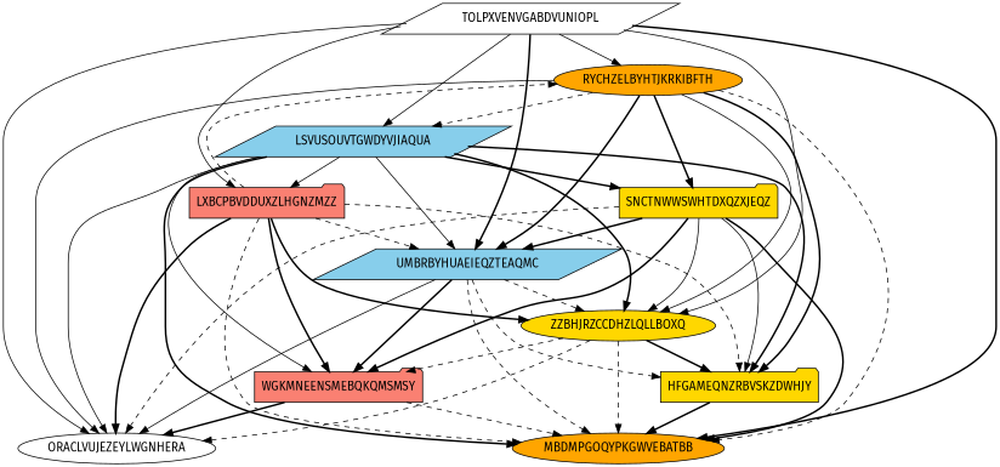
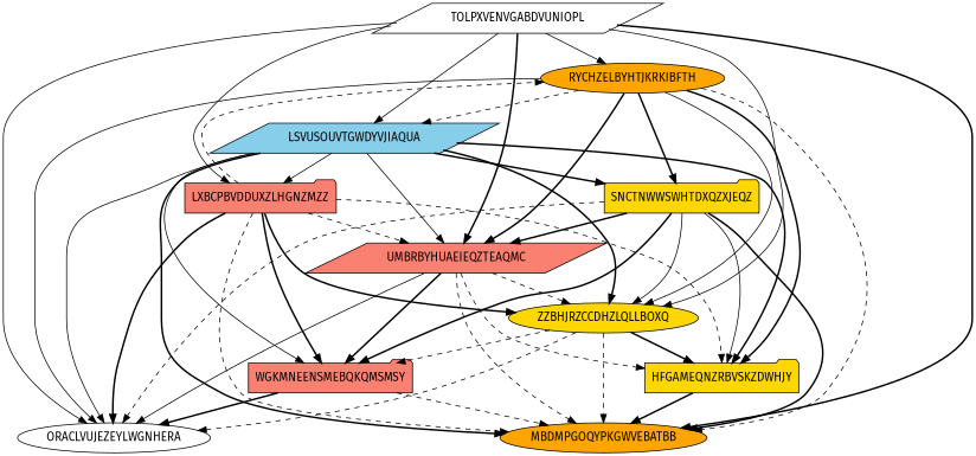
  digraph {
    fontname="Fira Sans"
    node [Weight=20 fillcolor=gold fontname="Fira Sans" shape=ellipse style=filled]
    edge [Weight=10 fontname="Fira Sans" style=bold]
    TOLPXVENVGABDVUNIOPL [Weight=10 fillcolor=white shape=parallelogram]
    RYCHZELBYHTJKRKIBFTH [Weight=12 fillcolor=orange]
    LSVUSOUVTGWDYVJIAQUA [Weight=16 fillcolor=skyblue shape=parallelogram]
    LXBCPBVDDUXZLHGNZMZZ [Weight=19 fillcolor=salmon shape=folder]
-   UMBRBYHUAEIEQZTEAQMC [Weight=18 fillcolor=skyblue shape=parallelogram]
+   UMBRBYHUAEIEQZTEAQMC [Weight=18 fillcolor=salmon shape=parallelogram]
    ZZBHJRZCCDHZLQLLBOXQ
    ORACLVUJEZEYLWGNHERA [Weight=13 fillcolor=white]
    MBDMPGOQYPKGWVEBATBB [fillcolor=orange]
    SNCTNWWSWHTDXQZXJEQZ [Weight=11 shape=folder]
    HFGAMEQNZRBVSKZDWHJY [shape=folder]
    WGKMNEENSMEBQKQMSMSY [Weight=14 fillcolor=salmon shape=folder]
    TOLPXVENVGABDVUNIOPL -> RYCHZELBYHTJKRKIBFTH [Weight=17 style=solid]
    TOLPXVENVGABDVUNIOPL -> LSVUSOUVTGWDYVJIAQUA [Weight=11 style=solid]
    TOLPXVENVGABDVUNIOPL -> LXBCPBVDDUXZLHGNZMZZ [style=solid]
    TOLPXVENVGABDVUNIOPL -> UMBRBYHUAEIEQZTEAQMC [Weight=20]
    TOLPXVENVGABDVUNIOPL -> ZZBHJRZCCDHZLQLLBOXQ [Weight=11 style=solid]
    TOLPXVENVGABDVUNIOPL -> ORACLVUJEZEYLWGNHERA [Weight=20 style=solid]
    TOLPXVENVGABDVUNIOPL -> MBDMPGOQYPKGWVEBATBB [Weight=15]
    RYCHZELBYHTJKRKIBFTH -> LSVUSOUVTGWDYVJIAQUA [Weight=16 style=dashed]
    RYCHZELBYHTJKRKIBFTH -> UMBRBYHUAEIEQZTEAQMC [Weight=17]
    RYCHZELBYHTJKRKIBFTH -> ZZBHJRZCCDHZLQLLBOXQ [Weight=14 style=solid]
    RYCHZELBYHTJKRKIBFTH -> ORACLVUJEZEYLWGNHERA [style=solid]
    RYCHZELBYHTJKRKIBFTH -> MBDMPGOQYPKGWVEBATBB [style=dashed]
    RYCHZELBYHTJKRKIBFTH -> SNCTNWWSWHTDXQZXJEQZ [Weight=19]
    RYCHZELBYHTJKRKIBFTH -> HFGAMEQNZRBVSKZDWHJY [Weight=16]
    LSVUSOUVTGWDYVJIAQUA -> LXBCPBVDDUXZLHGNZMZZ [Weight=17 style=solid]
    LSVUSOUVTGWDYVJIAQUA -> UMBRBYHUAEIEQZTEAQMC [style=solid]
    LSVUSOUVTGWDYVJIAQUA -> ZZBHJRZCCDHZLQLLBOXQ [Weight=19]
    LSVUSOUVTGWDYVJIAQUA -> ORACLVUJEZEYLWGNHERA [Weight=16 style=solid]
    LSVUSOUVTGWDYVJIAQUA -> MBDMPGOQYPKGWVEBATBB [Weight=13]
    LSVUSOUVTGWDYVJIAQUA -> SNCTNWWSWHTDXQZXJEQZ [Weight=18]
    LSVUSOUVTGWDYVJIAQUA -> HFGAMEQNZRBVSKZDWHJY [Weight=14]
    LSVUSOUVTGWDYVJIAQUA -> WGKMNEENSMEBQKQMSMSY [style=solid]
    LXBCPBVDDUXZLHGNZMZZ -> RYCHZELBYHTJKRKIBFTH [Weight=19 style=dashed]
    LXBCPBVDDUXZLHGNZMZZ -> UMBRBYHUAEIEQZTEAQMC [Weight=20 style=dashed]
    LXBCPBVDDUXZLHGNZMZZ -> ZZBHJRZCCDHZLQLLBOXQ [Weight=18]
    LXBCPBVDDUXZLHGNZMZZ -> ORACLVUJEZEYLWGNHERA
    LXBCPBVDDUXZLHGNZMZZ -> MBDMPGOQYPKGWVEBATBB [Weight=15 style=dashed]
    LXBCPBVDDUXZLHGNZMZZ -> HFGAMEQNZRBVSKZDWHJY [style=dashed]
    LXBCPBVDDUXZLHGNZMZZ -> WGKMNEENSMEBQKQMSMSY
    UMBRBYHUAEIEQZTEAQMC -> ZZBHJRZCCDHZLQLLBOXQ [Weight=20 style=dashed]
    UMBRBYHUAEIEQZTEAQMC -> ORACLVUJEZEYLWGNHERA [Weight=15 style=solid]
    UMBRBYHUAEIEQZTEAQMC -> MBDMPGOQYPKGWVEBATBB [Weight=20 style=dashed]
    UMBRBYHUAEIEQZTEAQMC -> HFGAMEQNZRBVSKZDWHJY [Weight=20 style=dashed]
    UMBRBYHUAEIEQZTEAQMC -> WGKMNEENSMEBQKQMSMSY [Weight=11]
    ZZBHJRZCCDHZLQLLBOXQ -> ORACLVUJEZEYLWGNHERA [style=dashed]
    ZZBHJRZCCDHZLQLLBOXQ -> MBDMPGOQYPKGWVEBATBB [Weight=20 style=dashed]
    ZZBHJRZCCDHZLQLLBOXQ -> HFGAMEQNZRBVSKZDWHJY [Weight=12]
    ZZBHJRZCCDHZLQLLBOXQ -> WGKMNEENSMEBQKQMSMSY [Weight=18 style=dashed]
    SNCTNWWSWHTDXQZXJEQZ -> UMBRBYHUAEIEQZTEAQMC [Weight=11]
    SNCTNWWSWHTDXQZXJEQZ -> ZZBHJRZCCDHZLQLLBOXQ [Weight=16 style=solid]
    SNCTNWWSWHTDXQZXJEQZ -> ORACLVUJEZEYLWGNHERA [style=dashed]
    SNCTNWWSWHTDXQZXJEQZ -> MBDMPGOQYPKGWVEBATBB [Weight=16]
    SNCTNWWSWHTDXQZXJEQZ -> HFGAMEQNZRBVSKZDWHJY [Weight=11 style=solid]
    SNCTNWWSWHTDXQZXJEQZ -> WGKMNEENSMEBQKQMSMSY [Weight=11]
    HFGAMEQNZRBVSKZDWHJY -> MBDMPGOQYPKGWVEBATBB [Weight=12]
    WGKMNEENSMEBQKQMSMSY -> ORACLVUJEZEYLWGNHERA [Weight=13]
    WGKMNEENSMEBQKQMSMSY -> MBDMPGOQYPKGWVEBATBB [Weight=20 style=dashed]
  }
